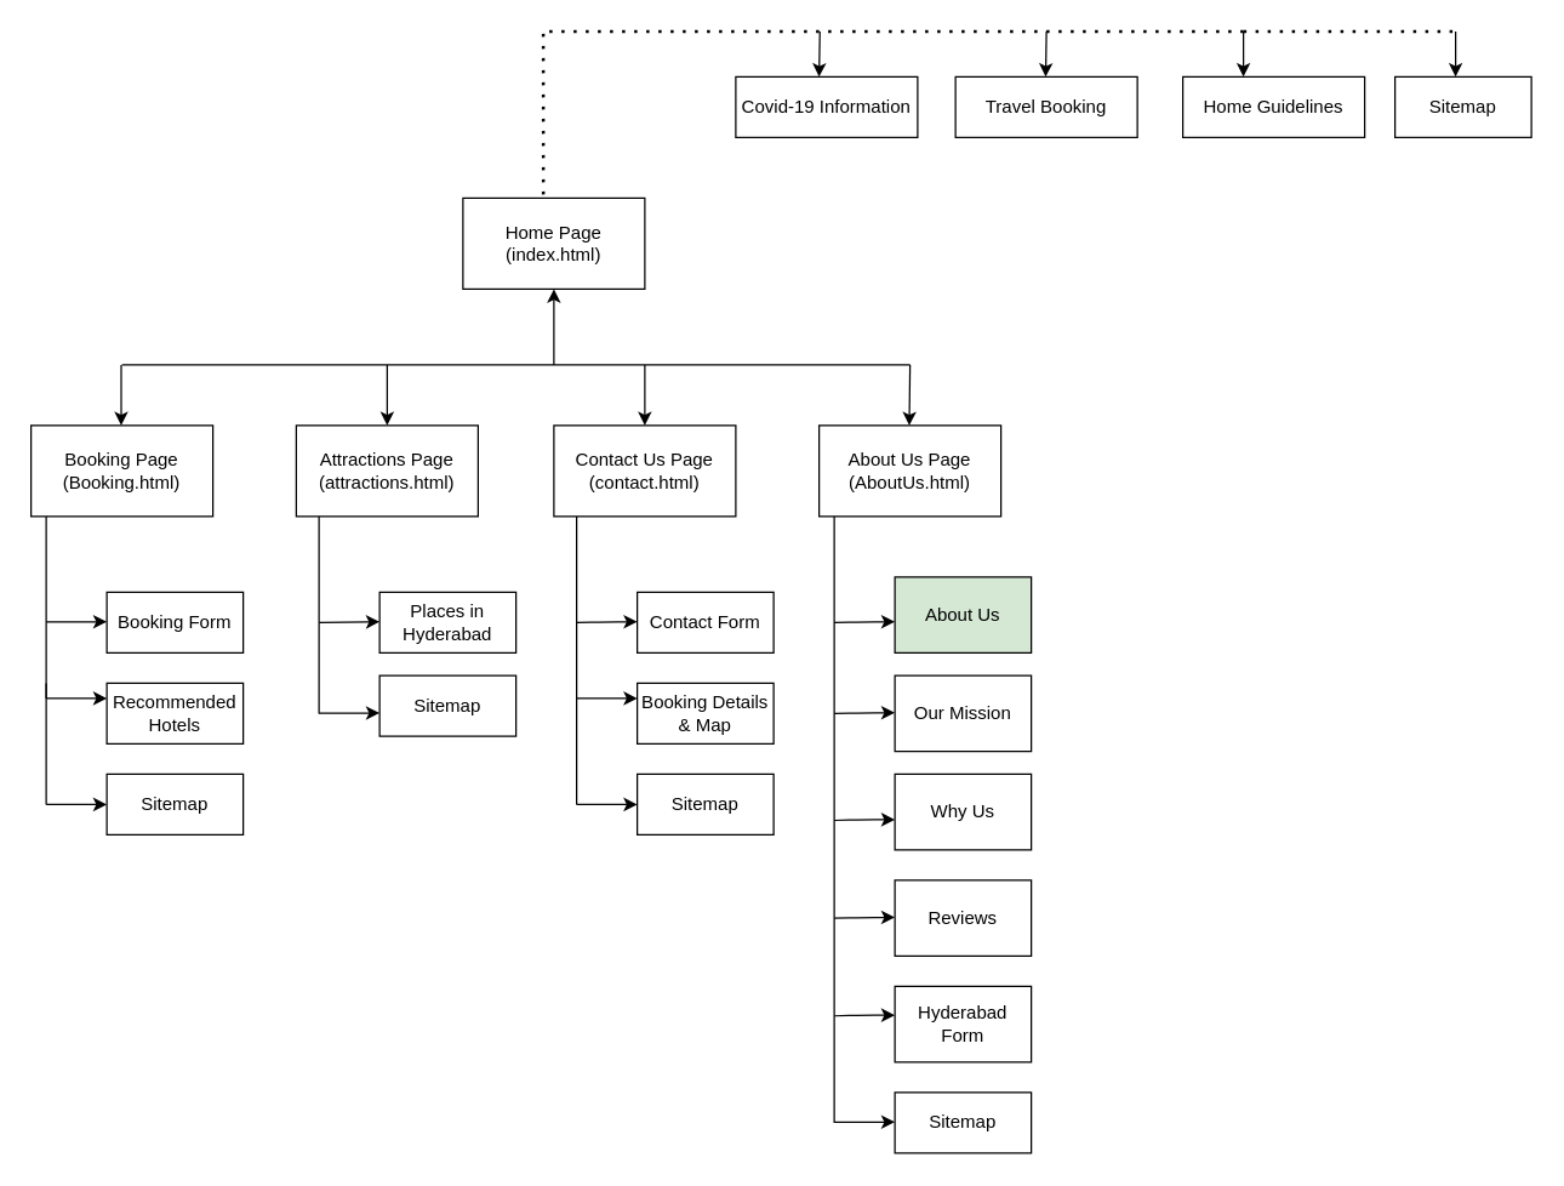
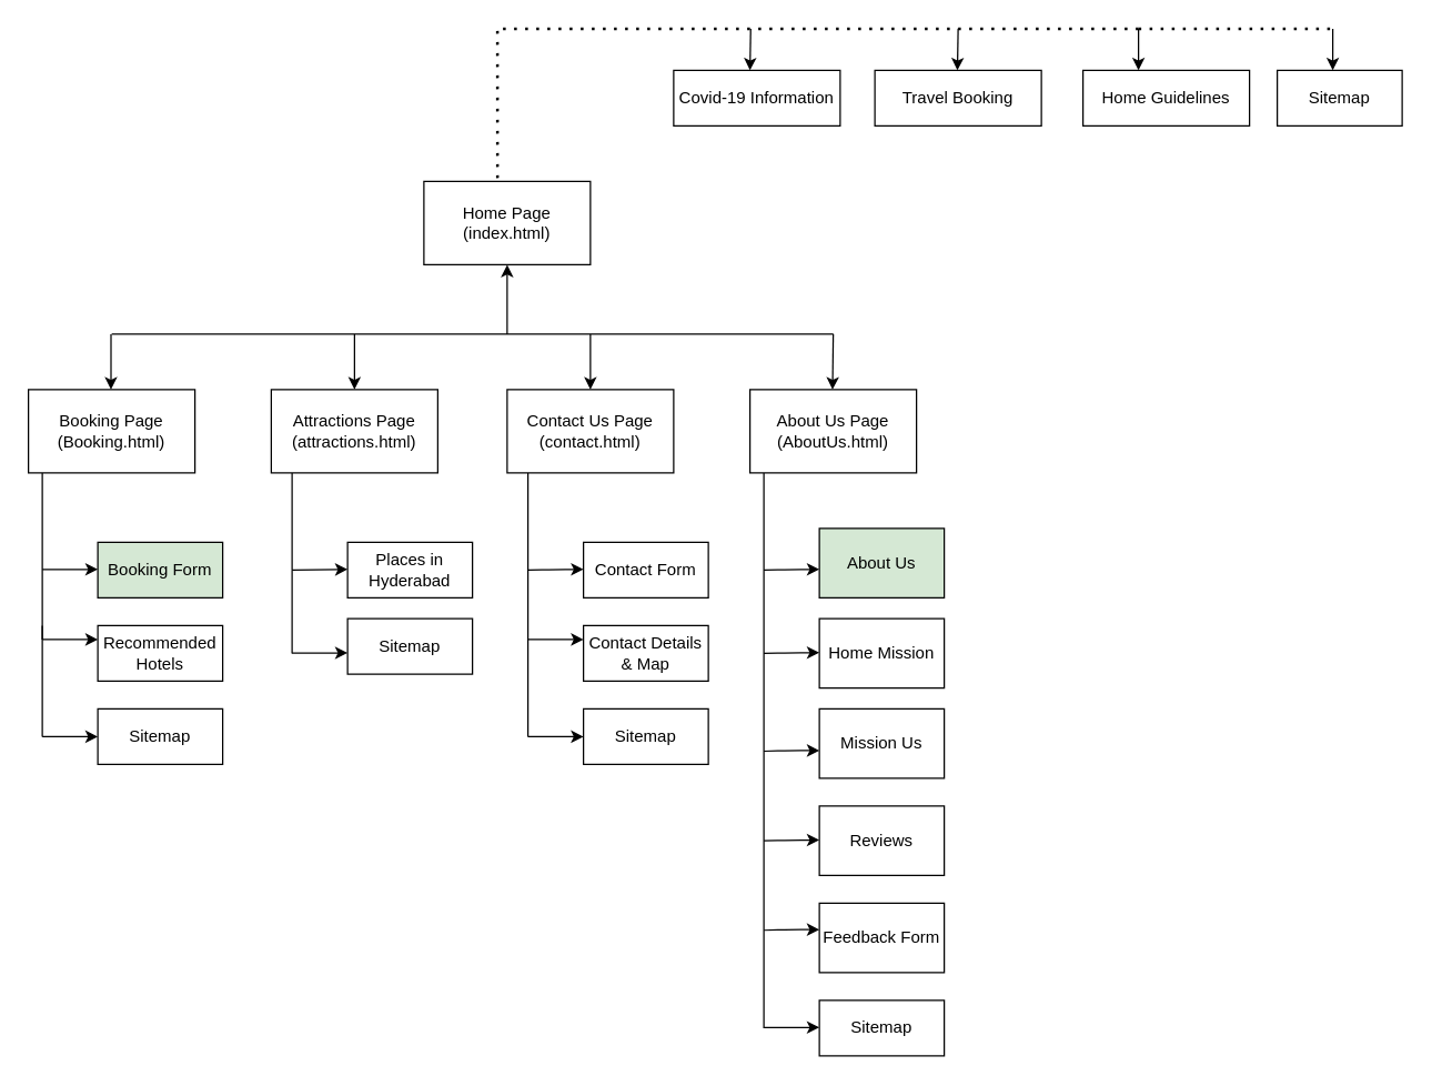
  <mxCell id="0" />
  <mxCell id="1" parent="0" />
  <mxCell id="2" value="Home Page&lt;br&gt;(index.html)" style="rounded=0;whiteSpace=wrap;html=1;" parent="1" vertex="1"><mxGeometry x="305" y="130" width="120" height="60" as="geometry" /></mxCell>
  <mxCell id="3" value="About Us Page&lt;br&gt;(AboutUs.html)" style="rounded=0;whiteSpace=wrap;html=1;" parent="1" vertex="1"><mxGeometry x="540" y="280" width="120" height="60" as="geometry" /></mxCell>
  <mxCell id="4" value="Contact Us Page&lt;br&gt;(contact.html)" style="rounded=0;whiteSpace=wrap;html=1;" parent="1" vertex="1"><mxGeometry x="365" y="280" width="120" height="60" as="geometry" /></mxCell>
  <mxCell id="5" value="Attractions Page&lt;br&gt;(attractions.html)" style="rounded=0;whiteSpace=wrap;html=1;" parent="1" vertex="1"><mxGeometry x="195" y="280" width="120" height="60" as="geometry" /></mxCell>
  <mxCell id="6" value="Booking Page&lt;br&gt;(Booking.html)" style="rounded=0;whiteSpace=wrap;html=1;" parent="1" vertex="1"><mxGeometry x="20" y="280" width="120" height="60" as="geometry" /></mxCell>
  <mxCell id="7" value="" style="endArrow=none;html=1;" parent="1" edge="1"><mxGeometry width="50" height="50" relative="1" as="geometry"><mxPoint x="80" y="240" as="sourcePoint" /><mxPoint x="600" y="240" as="targetPoint" /><Array as="points"><mxPoint x="340" y="240" /></Array></mxGeometry></mxCell>
  <mxCell id="8" value="" style="endArrow=classic;html=1;" parent="1" edge="1"><mxGeometry width="50" height="50" relative="1" as="geometry"><mxPoint x="365" y="240" as="sourcePoint" /><mxPoint x="365" y="190" as="targetPoint" /><Array as="points" /></mxGeometry></mxCell>
  <mxCell id="9" value="" style="endArrow=classic;html=1;" parent="1" edge="1"><mxGeometry width="50" height="50" relative="1" as="geometry"><mxPoint x="79.5" y="240" as="sourcePoint" /><mxPoint x="79.5" y="280" as="targetPoint" /><Array as="points"><mxPoint x="79.5" y="260" /></Array></mxGeometry></mxCell>
  <mxCell id="10" value="" style="endArrow=classic;html=1;entryX=0.5;entryY=0;entryDx=0;entryDy=0;" parent="1" target="5" edge="1"><mxGeometry width="50" height="50" relative="1" as="geometry"><mxPoint x="255" y="240" as="sourcePoint" /><mxPoint x="89.5" y="290" as="targetPoint" /><Array as="points" /></mxGeometry></mxCell>
  <mxCell id="11" value="" style="endArrow=classic;html=1;" parent="1" edge="1"><mxGeometry width="50" height="50" relative="1" as="geometry"><mxPoint x="600" y="240" as="sourcePoint" /><mxPoint x="599.5" y="280" as="targetPoint" /><Array as="points" /></mxGeometry></mxCell>
  <mxCell id="12" value="" style="endArrow=classic;html=1;" parent="1" edge="1"><mxGeometry width="50" height="50" relative="1" as="geometry"><mxPoint x="425" y="240" as="sourcePoint" /><mxPoint x="425" y="280" as="targetPoint" /><Array as="points" /></mxGeometry></mxCell>
  <mxCell id="13" value="Home Guidelines" style="rounded=0;whiteSpace=wrap;html=1;" parent="1" vertex="1"><mxGeometry x="780" y="50" width="120" height="40" as="geometry" /></mxCell>
  <mxCell id="14" value="Travel Booking" style="rounded=0;whiteSpace=wrap;html=1;" parent="1" vertex="1"><mxGeometry x="630" y="50" width="120" height="40" as="geometry" /></mxCell>
  <mxCell id="15" value="Covid-19 Information" style="rounded=0;whiteSpace=wrap;html=1;" parent="1" vertex="1"><mxGeometry x="485" y="50" width="120" height="40" as="geometry" /></mxCell>
  <mxCell id="16" value="" style="endArrow=none;dashed=1;html=1;dashPattern=1 3;strokeWidth=2;exitX=0.442;exitY=-0.04;exitDx=0;exitDy=0;exitPerimeter=0;" parent="1" source="2" edge="1"><mxGeometry width="50" height="50" relative="1" as="geometry"><mxPoint x="360" y="70" as="sourcePoint" /><mxPoint x="358" y="20" as="targetPoint" /></mxGeometry></mxCell>
  <mxCell id="17" value="" style="endArrow=none;dashed=1;html=1;dashPattern=1 3;strokeWidth=2;" parent="1" edge="1"><mxGeometry width="50" height="50" relative="1" as="geometry"><mxPoint x="820" y="20" as="sourcePoint" /><mxPoint x="360" y="20" as="targetPoint" /></mxGeometry></mxCell>
  <mxCell id="18" value="" style="endArrow=classic;html=1;" parent="1" edge="1"><mxGeometry width="50" height="50" relative="1" as="geometry"><mxPoint x="820" y="20" as="sourcePoint" /><mxPoint x="820" y="50" as="targetPoint" /><Array as="points" /></mxGeometry></mxCell>
  <mxCell id="19" value="" style="endArrow=classic;html=1;" parent="1" edge="1"><mxGeometry width="50" height="50" relative="1" as="geometry"><mxPoint x="690" y="20" as="sourcePoint" /><mxPoint x="689.5" y="50" as="targetPoint" /><Array as="points" /></mxGeometry></mxCell>
  <mxCell id="20" value="" style="endArrow=classic;html=1;" parent="1" edge="1"><mxGeometry width="50" height="50" relative="1" as="geometry"><mxPoint x="540.5" y="20" as="sourcePoint" /><mxPoint x="540" y="50" as="targetPoint" /><Array as="points" /></mxGeometry></mxCell>
- <mxCell id="21" value="Booking Form" style="rounded=0;whiteSpace=wrap;html=1;" parent="1" vertex="1"><mxGeometry x="70" y="390" width="90" height="40" as="geometry" /></mxCell>
+ <mxCell id="21" value="Booking Form" style="rounded=0;whiteSpace=wrap;html=1;fillColor=#d5e8d4;" parent="1" vertex="1"><mxGeometry x="70" y="390" width="90" height="40" as="geometry" /></mxCell>
  <mxCell id="22" value="Recommended&lt;br&gt;Hotels" style="rounded=0;whiteSpace=wrap;html=1;" parent="1" vertex="1"><mxGeometry x="70" y="450" width="90" height="40" as="geometry" /></mxCell>
  <mxCell id="23" value="" style="endArrow=none;html=1;" parent="1" edge="1"><mxGeometry width="50" height="50" relative="1" as="geometry"><mxPoint x="30" y="460" as="sourcePoint" /><mxPoint x="30" y="340" as="targetPoint" /><Array as="points"><mxPoint x="30" y="420" /></Array></mxGeometry></mxCell>
  <mxCell id="24" value="" style="endArrow=classic;html=1;" parent="1" edge="1"><mxGeometry width="50" height="50" relative="1" as="geometry"><mxPoint x="30" y="409.5" as="sourcePoint" /><mxPoint x="70" y="409.5" as="targetPoint" /><Array as="points" /></mxGeometry></mxCell>
  <mxCell id="25" value="" style="endArrow=classic;html=1;" parent="1" edge="1"><mxGeometry width="50" height="50" relative="1" as="geometry"><mxPoint x="30" y="460" as="sourcePoint" /><mxPoint x="70" y="460" as="targetPoint" /><Array as="points" /></mxGeometry></mxCell>
  <mxCell id="26" value="Places in Hyderabad" style="rounded=0;whiteSpace=wrap;html=1;" parent="1" vertex="1"><mxGeometry x="250" y="390" width="90" height="40" as="geometry" /></mxCell>
  <mxCell id="27" value="" style="endArrow=none;html=1;" parent="1" edge="1"><mxGeometry width="50" height="50" relative="1" as="geometry"><mxPoint x="210" y="410" as="sourcePoint" /><mxPoint x="210" y="340" as="targetPoint" /><Array as="points" /></mxGeometry></mxCell>
  <mxCell id="28" value="" style="endArrow=classic;html=1;" parent="1" edge="1"><mxGeometry width="50" height="50" relative="1" as="geometry"><mxPoint x="210" y="410" as="sourcePoint" /><mxPoint x="250" y="409.5" as="targetPoint" /><Array as="points" /></mxGeometry></mxCell>
  <mxCell id="29" value="" style="endArrow=none;html=1;" parent="1" edge="1"><mxGeometry width="50" height="50" relative="1" as="geometry"><mxPoint x="380" y="460" as="sourcePoint" /><mxPoint x="380" y="340" as="targetPoint" /><Array as="points"><mxPoint x="380" y="420" /></Array></mxGeometry></mxCell>
  <mxCell id="30" value="" style="endArrow=classic;html=1;" parent="1" edge="1"><mxGeometry width="50" height="50" relative="1" as="geometry"><mxPoint x="380" y="410" as="sourcePoint" /><mxPoint x="420" y="409.5" as="targetPoint" /><Array as="points"><mxPoint x="400" y="409.5" /></Array></mxGeometry></mxCell>
  <mxCell id="31" value="" style="endArrow=classic;html=1;" parent="1" edge="1"><mxGeometry width="50" height="50" relative="1" as="geometry"><mxPoint x="380" y="460" as="sourcePoint" /><mxPoint x="420" y="460" as="targetPoint" /><Array as="points" /></mxGeometry></mxCell>
  <mxCell id="32" value="Contact Form" style="rounded=0;whiteSpace=wrap;html=1;" parent="1" vertex="1"><mxGeometry x="420" y="390" width="90" height="40" as="geometry" /></mxCell>
- <mxCell id="33" value="Booking Details &amp;amp; Map" style="rounded=0;whiteSpace=wrap;html=1;" parent="1" vertex="1"><mxGeometry x="420" y="450" width="90" height="40" as="geometry" /></mxCell>
+ <mxCell id="33" value="Contact Details &amp;amp; Map" style="rounded=0;whiteSpace=wrap;html=1;" parent="1" vertex="1"><mxGeometry x="420" y="450" width="90" height="40" as="geometry" /></mxCell>
  <mxCell id="34" value="" style="endArrow=none;html=1;" parent="1" edge="1"><mxGeometry width="50" height="50" relative="1" as="geometry"><mxPoint x="550" y="460" as="sourcePoint" /><mxPoint x="550" y="340" as="targetPoint" /><Array as="points"><mxPoint x="550" y="420" /></Array></mxGeometry></mxCell>
  <mxCell id="35" value="" style="endArrow=classic;html=1;" parent="1" edge="1"><mxGeometry width="50" height="50" relative="1" as="geometry"><mxPoint x="550" y="410" as="sourcePoint" /><mxPoint x="590" y="409.5" as="targetPoint" /><Array as="points"><mxPoint x="570" y="409.5" /></Array></mxGeometry></mxCell>
  <mxCell id="36" value="" style="endArrow=classic;html=1;" parent="1" edge="1"><mxGeometry width="50" height="50" relative="1" as="geometry"><mxPoint x="550" y="470" as="sourcePoint" /><mxPoint x="590" y="469.5" as="targetPoint" /><Array as="points"><mxPoint x="570" y="469.5" /></Array></mxGeometry></mxCell>
  <mxCell id="37" value="About Us" style="rounded=0;whiteSpace=wrap;html=1;fillColor=#d5e8d4;" parent="1" vertex="1"><mxGeometry x="590" y="380" width="90" height="50" as="geometry" /></mxCell>
- <mxCell id="38" value="Our Mission" style="rounded=0;whiteSpace=wrap;html=1;" parent="1" vertex="1"><mxGeometry x="590" y="445" width="90" height="50" as="geometry" /></mxCell>
- <mxCell id="39" value="Why Us" style="rounded=0;whiteSpace=wrap;html=1;" parent="1" vertex="1"><mxGeometry x="590" y="510" width="90" height="50" as="geometry" /></mxCell>
+ <mxCell id="38" value="Home Mission" style="rounded=0;whiteSpace=wrap;html=1;" parent="1" vertex="1"><mxGeometry x="590" y="445" width="90" height="50" as="geometry" /></mxCell>
+ <mxCell id="39" value="Mission Us" style="rounded=0;whiteSpace=wrap;html=1;" parent="1" vertex="1"><mxGeometry x="590" y="510" width="90" height="50" as="geometry" /></mxCell>
  <mxCell id="40" value="Reviews" style="rounded=0;whiteSpace=wrap;html=1;" parent="1" vertex="1"><mxGeometry x="590" y="580" width="90" height="50" as="geometry" /></mxCell>
- <mxCell id="41" value="Hyderabad Form" style="rounded=0;whiteSpace=wrap;html=1;" parent="1" vertex="1"><mxGeometry x="590" y="650" width="90" height="50" as="geometry" /></mxCell>
+ <mxCell id="41" value="Feedback Form" style="rounded=0;whiteSpace=wrap;html=1;" parent="1" vertex="1"><mxGeometry x="590" y="650" width="90" height="50" as="geometry" /></mxCell>
  <mxCell id="42" value="" style="endArrow=none;html=1;" parent="1" edge="1"><mxGeometry width="50" height="50" relative="1" as="geometry"><mxPoint x="550" y="740" as="sourcePoint" /><mxPoint x="550" y="460" as="targetPoint" /><Array as="points"><mxPoint x="550" y="540" /></Array></mxGeometry></mxCell>
  <mxCell id="43" value="" style="endArrow=classic;html=1;" parent="1" edge="1"><mxGeometry width="50" height="50" relative="1" as="geometry"><mxPoint x="550" y="669.5" as="sourcePoint" /><mxPoint x="590" y="669" as="targetPoint" /><Array as="points"><mxPoint x="570" y="669" /></Array></mxGeometry></mxCell>
  <mxCell id="44" value="" style="endArrow=classic;html=1;" parent="1" edge="1"><mxGeometry width="50" height="50" relative="1" as="geometry"><mxPoint x="550" y="605" as="sourcePoint" /><mxPoint x="590" y="604.5" as="targetPoint" /><Array as="points"><mxPoint x="570" y="604.5" /></Array></mxGeometry></mxCell>
  <mxCell id="45" value="" style="endArrow=classic;html=1;" parent="1" edge="1"><mxGeometry width="50" height="50" relative="1" as="geometry"><mxPoint x="550" y="540.5" as="sourcePoint" /><mxPoint x="590" y="540" as="targetPoint" /><Array as="points"><mxPoint x="570" y="540" /></Array></mxGeometry></mxCell>
  <mxCell id="46" value="Sitemap" style="rounded=0;whiteSpace=wrap;html=1;" vertex="1" parent="1"><mxGeometry x="70" y="510" width="90" height="40" as="geometry" /></mxCell>
  <mxCell id="47" value="" style="endArrow=classic;html=1;" edge="1" parent="1"><mxGeometry width="50" height="50" relative="1" as="geometry"><mxPoint x="30" y="530" as="sourcePoint" /><mxPoint x="70" y="530" as="targetPoint" /><Array as="points" /></mxGeometry></mxCell>
  <mxCell id="48" value="" style="endArrow=none;html=1;" edge="1" parent="1"><mxGeometry width="50" height="50" relative="1" as="geometry"><mxPoint x="30" y="530" as="sourcePoint" /><mxPoint x="30" y="450" as="targetPoint" /></mxGeometry></mxCell>
  <mxCell id="49" value="Sitemap" style="rounded=0;whiteSpace=wrap;html=1;" vertex="1" parent="1"><mxGeometry x="250" y="445" width="90" height="40" as="geometry" /></mxCell>
  <mxCell id="50" value="" style="endArrow=classic;html=1;" edge="1" parent="1"><mxGeometry width="50" height="50" relative="1" as="geometry"><mxPoint x="210" y="469.75" as="sourcePoint" /><mxPoint x="250" y="469.75" as="targetPoint" /><Array as="points" /></mxGeometry></mxCell>
  <mxCell id="51" value="Sitemap" style="rounded=0;whiteSpace=wrap;html=1;" vertex="1" parent="1"><mxGeometry x="920" y="50" width="90" height="40" as="geometry" /></mxCell>
  <mxCell id="52" value="Sitemap" style="rounded=0;whiteSpace=wrap;html=1;" vertex="1" parent="1"><mxGeometry x="590" y="720" width="90" height="40" as="geometry" /></mxCell>
  <mxCell id="53" value="" style="endArrow=classic;html=1;" edge="1" parent="1"><mxGeometry width="50" height="50" relative="1" as="geometry"><mxPoint x="550" y="739.5" as="sourcePoint" /><mxPoint x="590" y="739.5" as="targetPoint" /><Array as="points" /></mxGeometry></mxCell>
  <mxCell id="54" value="Sitemap" style="rounded=0;whiteSpace=wrap;html=1;" vertex="1" parent="1"><mxGeometry x="420" y="510" width="90" height="40" as="geometry" /></mxCell>
  <mxCell id="55" value="" style="endArrow=classic;html=1;" edge="1" parent="1"><mxGeometry width="50" height="50" relative="1" as="geometry"><mxPoint x="380" y="530" as="sourcePoint" /><mxPoint x="420" y="530" as="targetPoint" /><Array as="points" /></mxGeometry></mxCell>
  <mxCell id="56" value="" style="endArrow=none;dashed=1;html=1;dashPattern=1 3;strokeWidth=2;" edge="1" parent="1"><mxGeometry width="50" height="50" relative="1" as="geometry"><mxPoint x="820" y="20" as="sourcePoint" /><mxPoint x="960" y="20" as="targetPoint" /><Array as="points"><mxPoint x="880" y="20" /></Array></mxGeometry></mxCell>
  <mxCell id="57" value="" style="endArrow=classic;html=1;" edge="1" parent="1"><mxGeometry width="50" height="50" relative="1" as="geometry"><mxPoint x="960" y="20" as="sourcePoint" /><mxPoint x="960" y="50" as="targetPoint" /></mxGeometry></mxCell>
  <mxCell id="58" value="" style="endArrow=none;html=1;" edge="1" parent="1"><mxGeometry width="50" height="50" relative="1" as="geometry"><mxPoint x="210" y="470" as="sourcePoint" /><mxPoint x="210" y="410" as="targetPoint" /></mxGeometry></mxCell>
  <mxCell id="59" value="" style="endArrow=none;html=1;" edge="1" parent="1"><mxGeometry width="50" height="50" relative="1" as="geometry"><mxPoint x="380" y="530" as="sourcePoint" /><mxPoint x="380" y="460" as="targetPoint" /></mxGeometry></mxCell>
